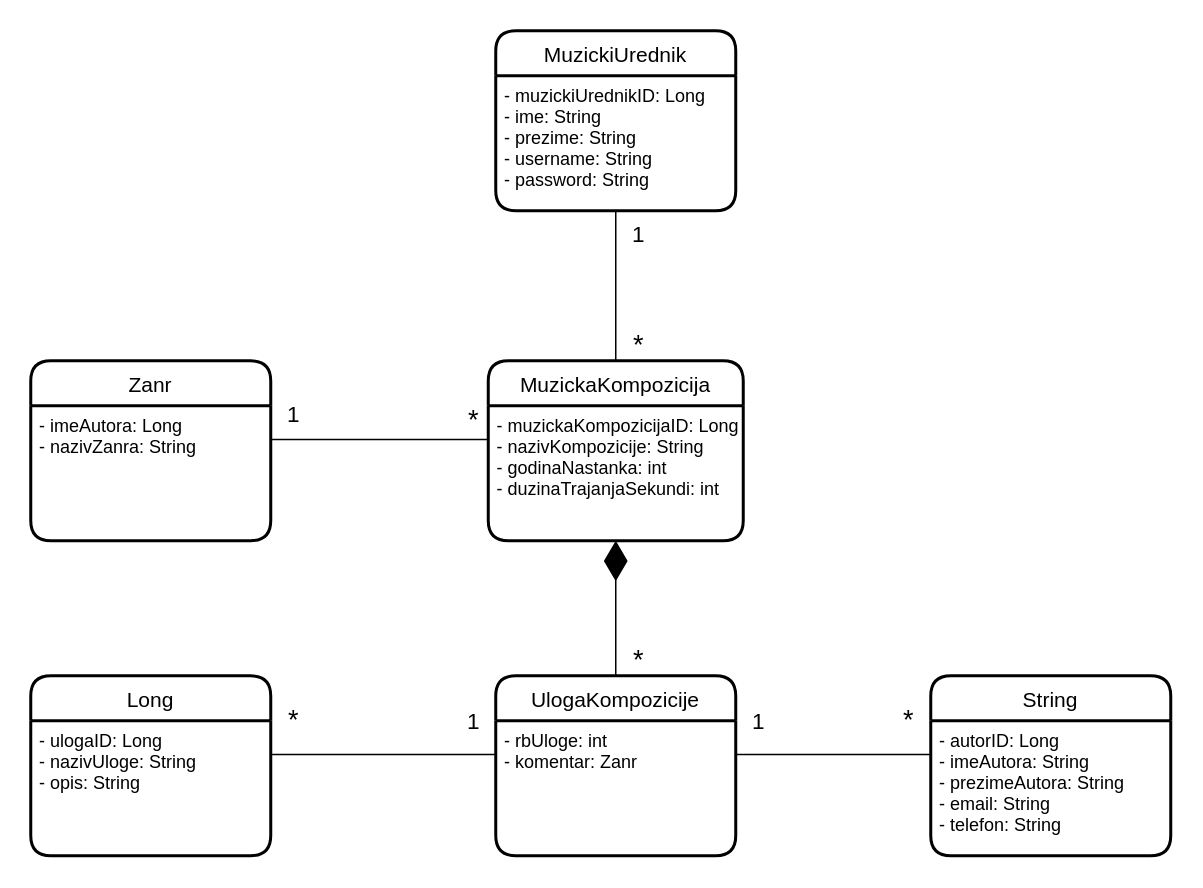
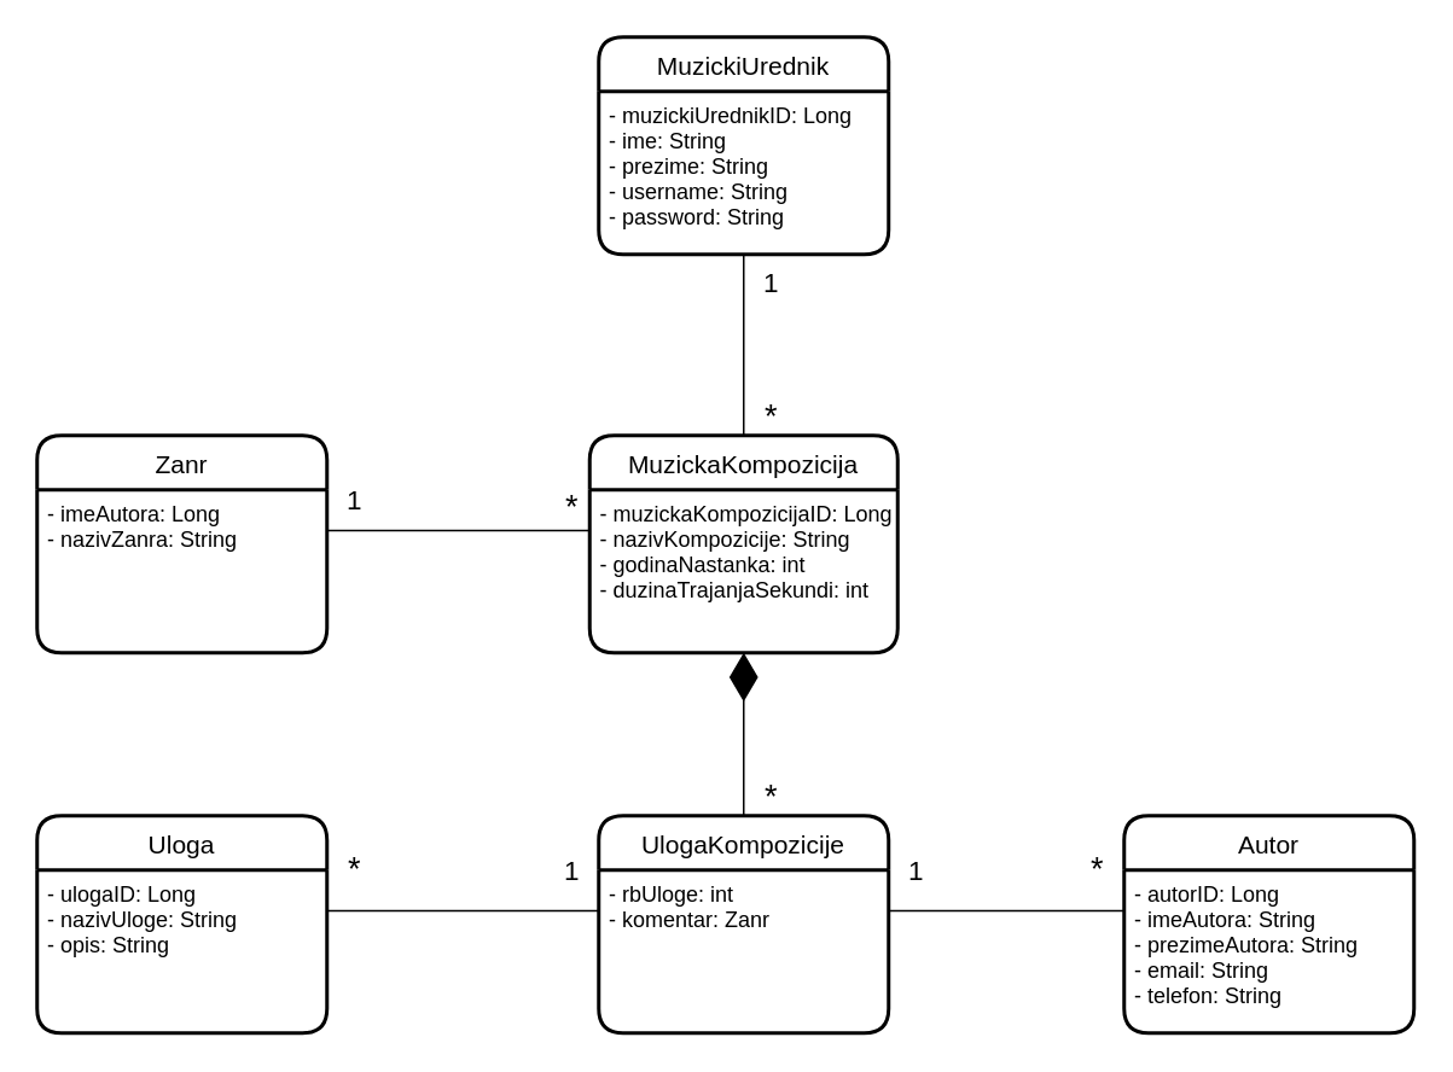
  <mxCell id="0" />
  <mxCell id="1" parent="0" />
  <mxCell id="2" value="MuzickaKompozicija" style="swimlane;childLayout=stackLayout;horizontal=1;startSize=30;horizontalStack=0;rounded=1;fontSize=14;fontStyle=0;strokeWidth=2;resizeParent=0;resizeLast=1;shadow=0;dashed=0;align=center;" vertex="1" parent="1"><mxGeometry x="325" y="240" width="170" height="120" as="geometry" /></mxCell>
  <mxCell id="3" value="- muzickaKompozicijaID: Long&#10;- nazivKompozicije: String&#10;- godinaNastanka: int&#10;- duzinaTrajanjaSekundi: int" style="align=left;strokeColor=none;fillColor=none;spacingLeft=4;fontSize=12;verticalAlign=top;resizable=0;rotatable=0;part=1;" vertex="1" parent="2"><mxGeometry y="30" width="170" height="90" as="geometry" /></mxCell>
  <mxCell id="4" value="MuzickiUrednik" style="swimlane;childLayout=stackLayout;horizontal=1;startSize=30;horizontalStack=0;rounded=1;fontSize=14;fontStyle=0;strokeWidth=2;resizeParent=0;resizeLast=1;shadow=0;dashed=0;align=center;" vertex="1" parent="1"><mxGeometry x="330" y="20" width="160" height="120" as="geometry" /></mxCell>
  <mxCell id="5" value="- muzickiUrednikID: Long&#10;- ime: String&#10;- prezime: String&#10;- username: String&#10;- password: String" style="align=left;strokeColor=none;fillColor=none;spacingLeft=4;fontSize=12;verticalAlign=top;resizable=0;rotatable=0;part=1;" vertex="1" parent="4"><mxGeometry y="30" width="160" height="90" as="geometry" /></mxCell>
  <mxCell id="6" value="Zanr" style="swimlane;childLayout=stackLayout;horizontal=1;startSize=30;horizontalStack=0;rounded=1;fontSize=14;fontStyle=0;strokeWidth=2;resizeParent=0;resizeLast=1;shadow=0;dashed=0;align=center;" vertex="1" parent="1"><mxGeometry x="20" y="240" width="160" height="120" as="geometry" /></mxCell>
  <mxCell id="7" value="- imeAutora: Long&#10;- nazivZanra: String" style="align=left;strokeColor=none;fillColor=none;spacingLeft=4;fontSize=12;verticalAlign=top;resizable=0;rotatable=0;part=1;" vertex="1" parent="6"><mxGeometry y="30" width="160" height="90" as="geometry" /></mxCell>
- <mxCell id="8" value="String" style="swimlane;childLayout=stackLayout;horizontal=1;startSize=30;horizontalStack=0;rounded=1;fontSize=14;fontStyle=0;strokeWidth=2;resizeParent=0;resizeLast=1;shadow=0;dashed=0;align=center;" vertex="1" parent="1"><mxGeometry x="620" y="450" width="160" height="120" as="geometry" /></mxCell>
+ <mxCell id="8" value="Autor" style="swimlane;childLayout=stackLayout;horizontal=1;startSize=30;horizontalStack=0;rounded=1;fontSize=14;fontStyle=0;strokeWidth=2;resizeParent=0;resizeLast=1;shadow=0;dashed=0;align=center;" vertex="1" parent="1"><mxGeometry x="620" y="450" width="160" height="120" as="geometry" /></mxCell>
  <mxCell id="9" value="- autorID: Long&#10;- imeAutora: String&#10;- prezimeAutora: String&#10;- email: String&#10;- telefon: String" style="align=left;strokeColor=none;fillColor=none;spacingLeft=4;fontSize=12;verticalAlign=top;resizable=0;rotatable=0;part=1;" vertex="1" parent="8"><mxGeometry y="30" width="160" height="90" as="geometry" /></mxCell>
- <mxCell id="10" value="Long" style="swimlane;childLayout=stackLayout;horizontal=1;startSize=30;horizontalStack=0;rounded=1;fontSize=14;fontStyle=0;strokeWidth=2;resizeParent=0;resizeLast=1;shadow=0;dashed=0;align=center;" vertex="1" parent="1"><mxGeometry x="20" y="450" width="160" height="120" as="geometry" /></mxCell>
+ <mxCell id="10" value="Uloga" style="swimlane;childLayout=stackLayout;horizontal=1;startSize=30;horizontalStack=0;rounded=1;fontSize=14;fontStyle=0;strokeWidth=2;resizeParent=0;resizeLast=1;shadow=0;dashed=0;align=center;" vertex="1" parent="1"><mxGeometry x="20" y="450" width="160" height="120" as="geometry" /></mxCell>
  <mxCell id="11" value="- ulogaID: Long&#10;- nazivUloge: String&#10;- opis: String" style="align=left;strokeColor=none;fillColor=none;spacingLeft=4;fontSize=12;verticalAlign=top;resizable=0;rotatable=0;part=1;" vertex="1" parent="10"><mxGeometry y="30" width="160" height="90" as="geometry" /></mxCell>
  <mxCell id="12" value="" style="endArrow=none;html=1;rounded=0;exitX=1;exitY=0.25;exitDx=0;exitDy=0;entryX=0;entryY=0.25;entryDx=0;entryDy=0;" edge="1" parent="1" source="7" target="3"><mxGeometry relative="1" as="geometry"><mxPoint x="340" y="320" as="sourcePoint" /><mxPoint x="500" y="320" as="targetPoint" /></mxGeometry></mxCell>
  <mxCell id="13" value="" style="endArrow=none;html=1;rounded=0;exitX=0.5;exitY=0;exitDx=0;exitDy=0;entryX=0.5;entryY=1;entryDx=0;entryDy=0;" edge="1" parent="1" source="2" target="5"><mxGeometry relative="1" as="geometry"><mxPoint x="190" y="302.5" as="sourcePoint" /><mxPoint x="340" y="302.5" as="targetPoint" /></mxGeometry></mxCell>
  <mxCell id="14" value="UlogaKompozicije" style="swimlane;childLayout=stackLayout;horizontal=1;startSize=30;horizontalStack=0;rounded=1;fontSize=14;fontStyle=0;strokeWidth=2;resizeParent=0;resizeLast=1;shadow=0;dashed=0;align=center;" vertex="1" parent="1"><mxGeometry x="330" y="450" width="160" height="120" as="geometry" /></mxCell>
  <mxCell id="15" value="- rbUloge: int&#10;- komentar: Zanr" style="align=left;strokeColor=none;fillColor=none;spacingLeft=4;fontSize=12;verticalAlign=top;resizable=0;rotatable=0;part=1;" vertex="1" parent="14"><mxGeometry y="30" width="160" height="90" as="geometry" /></mxCell>
  <mxCell id="16" value="1" style="text;html=1;align=center;verticalAlign=middle;resizable=0;points=[];autosize=1;strokeColor=none;fillColor=none;fontSize=15;" vertex="1" parent="1"><mxGeometry x="180" y="260" width="30" height="30" as="geometry" /></mxCell>
  <mxCell id="17" value="1" style="text;html=1;align=center;verticalAlign=middle;resizable=0;points=[];autosize=1;strokeColor=none;fillColor=none;fontSize=15;" vertex="1" parent="1"><mxGeometry x="410" y="140" width="30" height="30" as="geometry" /></mxCell>
  <mxCell id="18" value="*" style="text;html=1;align=center;verticalAlign=middle;resizable=0;points=[];autosize=1;strokeColor=none;fillColor=none;fontSize=18;" vertex="1" parent="1"><mxGeometry x="410" y="210" width="30" height="40" as="geometry" /></mxCell>
  <mxCell id="19" value="*" style="text;html=1;align=center;verticalAlign=middle;resizable=0;points=[];autosize=1;strokeColor=none;fillColor=none;fontSize=18;" vertex="1" parent="1"><mxGeometry x="300" y="260" width="30" height="40" as="geometry" /></mxCell>
  <mxCell id="20" value="*" style="text;html=1;align=center;verticalAlign=middle;resizable=0;points=[];autosize=1;strokeColor=none;fillColor=none;fontSize=18;" vertex="1" parent="1"><mxGeometry x="180" y="460" width="30" height="40" as="geometry" /></mxCell>
  <mxCell id="21" value="*" style="text;html=1;align=center;verticalAlign=middle;resizable=0;points=[];autosize=1;strokeColor=none;fillColor=none;fontSize=18;" vertex="1" parent="1"><mxGeometry x="410" y="420" width="30" height="40" as="geometry" /></mxCell>
  <mxCell id="22" value="*" style="text;html=1;align=center;verticalAlign=middle;resizable=0;points=[];autosize=1;strokeColor=none;fillColor=none;fontSize=18;" vertex="1" parent="1"><mxGeometry x="590" y="460" width="30" height="40" as="geometry" /></mxCell>
  <mxCell id="23" value="" style="endArrow=diamondThin;endFill=1;endSize=24;html=1;rounded=0;fontSize=18;entryX=0.5;entryY=1;entryDx=0;entryDy=0;exitX=0.5;exitY=0;exitDx=0;exitDy=0;" edge="1" parent="1" source="14" target="3"><mxGeometry width="160" relative="1" as="geometry"><mxPoint x="340" y="440" as="sourcePoint" /><mxPoint x="500" y="440" as="targetPoint" /></mxGeometry></mxCell>
  <mxCell id="24" value="" style="endArrow=none;html=1;rounded=0;exitX=1;exitY=0.25;exitDx=0;exitDy=0;entryX=0;entryY=0.25;entryDx=0;entryDy=0;" edge="1" parent="1" source="11" target="15"><mxGeometry relative="1" as="geometry"><mxPoint x="190" y="302.5" as="sourcePoint" /><mxPoint x="335" y="302.5" as="targetPoint" /></mxGeometry></mxCell>
  <mxCell id="25" value="" style="endArrow=none;html=1;rounded=0;exitX=1;exitY=0.25;exitDx=0;exitDy=0;entryX=0;entryY=0.25;entryDx=0;entryDy=0;" edge="1" parent="1" source="15" target="9"><mxGeometry relative="1" as="geometry"><mxPoint x="190" y="512.5" as="sourcePoint" /><mxPoint x="340" y="512.5" as="targetPoint" /></mxGeometry></mxCell>
  <mxCell id="26" value="1" style="text;html=1;align=center;verticalAlign=middle;resizable=0;points=[];autosize=1;strokeColor=none;fillColor=none;fontSize=15;" vertex="1" parent="1"><mxGeometry x="490" y="465" width="30" height="30" as="geometry" /></mxCell>
  <mxCell id="27" value="1" style="text;html=1;align=center;verticalAlign=middle;resizable=0;points=[];autosize=1;strokeColor=none;fillColor=none;fontSize=15;" vertex="1" parent="1"><mxGeometry x="300" y="465" width="30" height="30" as="geometry" /></mxCell>
